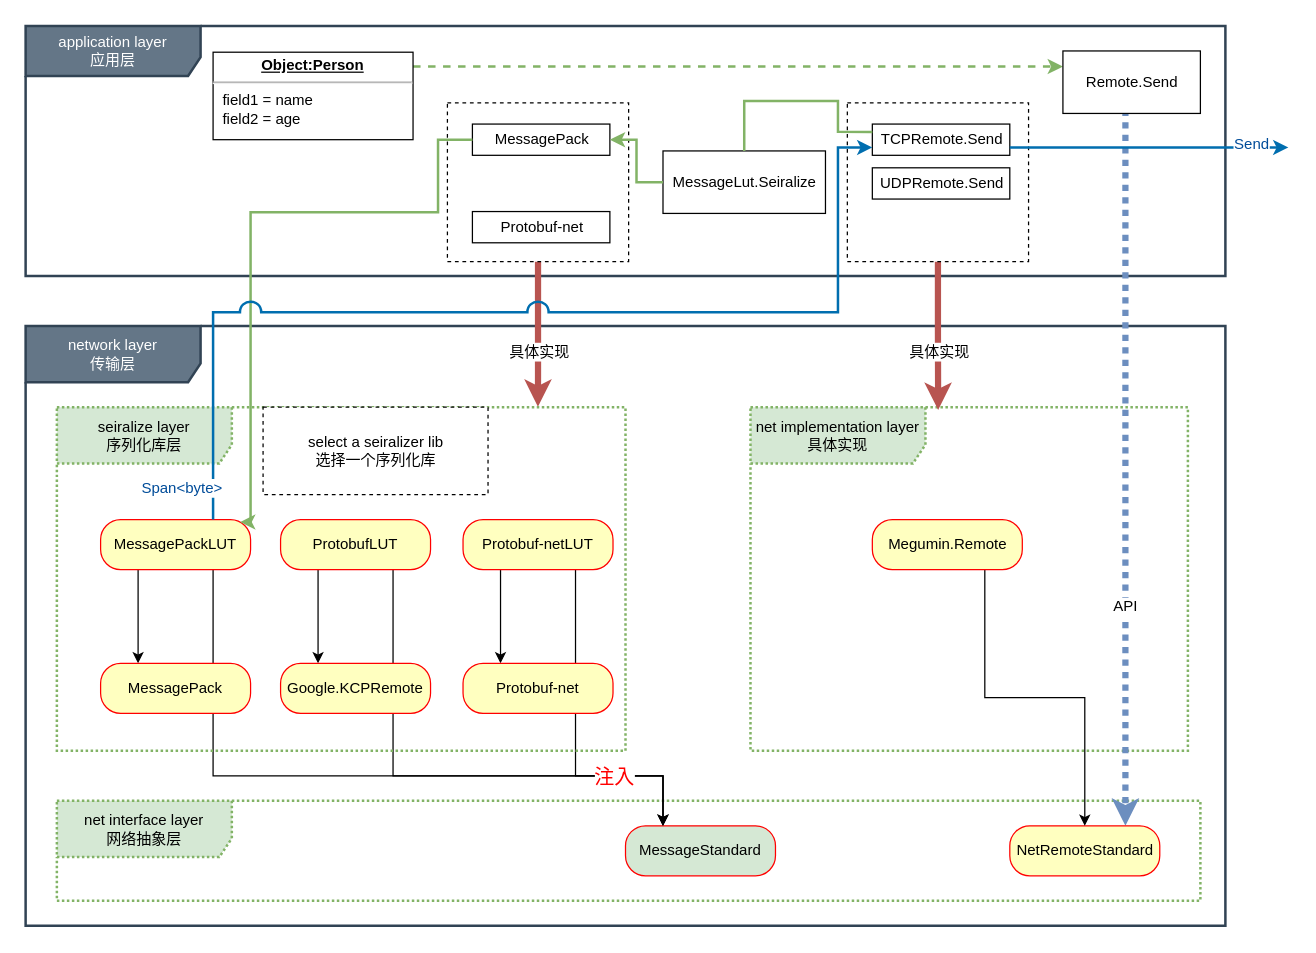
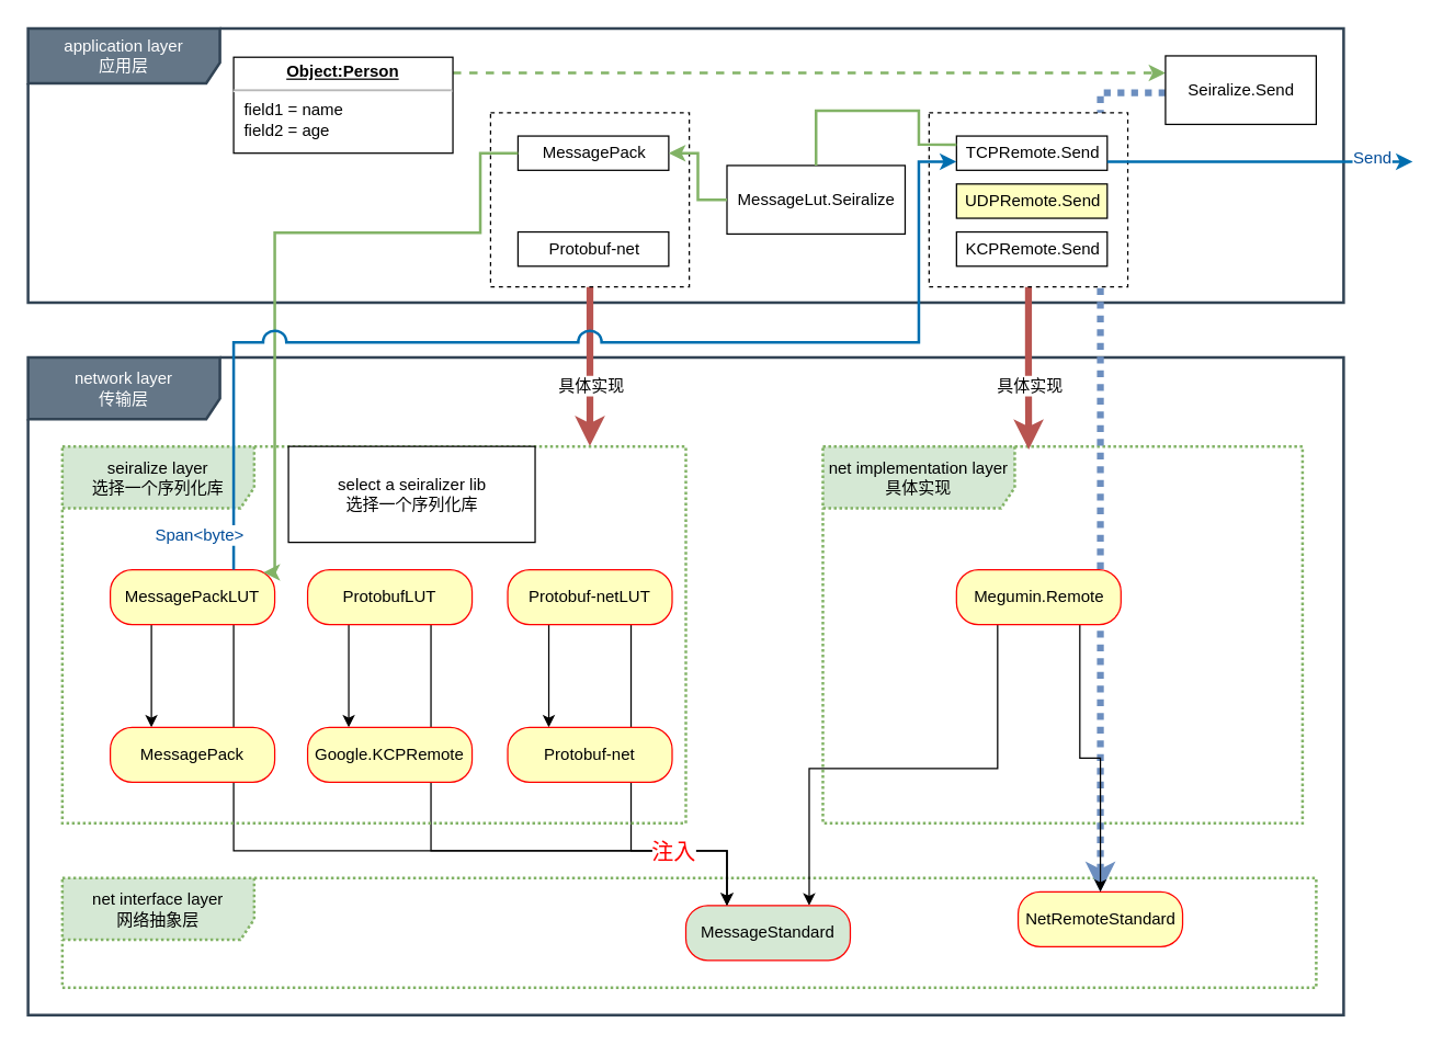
  <mxCell id="0" />
  <mxCell id="1" parent="0" />
  <mxCell id="2" value="network layer&lt;br&gt;传输层" style="shape=umlFrame;whiteSpace=wrap;html=1;width=140;height=45;fillColor=#647687;strokeColor=#314354;fontColor=#ffffff;strokeWidth=2;" parent="1" vertex="1"><mxGeometry x="20" y="260" width="960" height="480" as="geometry" /></mxCell>
  <mxCell id="3" value="net interface layer&lt;br&gt;网络抽象层&lt;br&gt;" style="shape=umlFrame;whiteSpace=wrap;html=1;width=140;height=45;dashed=1;strokeColor=#82b366;fillColor=#d5e8d4;strokeWidth=2;dashPattern=1 1;" parent="1" vertex="1"><mxGeometry x="45" y="640" width="915" height="80" as="geometry" /></mxCell>
  <mxCell id="4" value="net implementation layer&lt;br&gt;具体实现" style="shape=umlFrame;whiteSpace=wrap;html=1;width=140;height=45;dashed=1;strokeColor=#82b366;fillColor=#d5e8d4;strokeWidth=2;dashPattern=1 1;" parent="1" vertex="1"><mxGeometry x="600" y="325" width="350" height="275" as="geometry" /></mxCell>
  <mxCell id="5" value="application layer&lt;br&gt;应用层&lt;br&gt;" style="shape=umlFrame;whiteSpace=wrap;html=1;width=140;height=40;fillColor=#647687;strokeColor=#314354;fontColor=#ffffff;strokeWidth=2;" parent="1" vertex="1"><mxGeometry x="20" y="20" width="960" height="200" as="geometry" /></mxCell>
  <mxCell id="6" style="edgeStyle=orthogonalEdgeStyle;rounded=0;jumpStyle=arc;jumpSize=15;html=1;shadow=0;jettySize=auto;orthogonalLoop=1;strokeWidth=5;dashed=1;dashPattern=1 1;strokeColor=#6c8ebf;fillColor=#dae8fc;" parent="1" target="8" edge="1"><mxGeometry relative="1" as="geometry"><Array as="points"><mxPoint x="900" y="67" /></Array><mxPoint x="900" y="67" as="sourcePoint" /></mxGeometry></mxCell>
  <mxCell id="7" value="API" style="text;html=1;resizable=0;points=[];align=center;verticalAlign=middle;labelBackgroundColor=#ffffff;" parent="6" vertex="1" connectable="0"><mxGeometry x="0.406" y="-1" relative="1" as="geometry"><mxPoint as="offset" /></mxGeometry></mxCell>
- <mxCell id="8" value="NetRemoteStandard" style="rounded=1;whiteSpace=wrap;html=1;arcSize=40;fontColor=#000000;fillColor=#ffffc0;strokeColor=#ff0000;" parent="1" vertex="1"><mxGeometry x="807.5" y="660" width="120" height="40" as="geometry" /></mxCell>
+ <mxCell id="8" value="NetRemoteStandard" style="rounded=1;whiteSpace=wrap;html=1;arcSize=40;fontColor=#000000;fillColor=#ffffc0;strokeColor=#ff0000;" parent="1" vertex="1"><mxGeometry x="742.5" y="650" width="120" height="40" as="geometry" /></mxCell>
  <mxCell id="9" style="edgeStyle=orthogonalEdgeStyle;rounded=0;html=1;jettySize=auto;orthogonalLoop=1;strokeColor=#b85450;strokeWidth=5;fillColor=#f8cecc;exitX=0.5;exitY=1;exitDx=0;exitDy=0;entryX=0.429;entryY=0.008;entryDx=0;entryDy=0;entryPerimeter=0;" parent="1" source="35" target="4" edge="1"><mxGeometry relative="1" as="geometry"><mxPoint x="750" y="220" as="sourcePoint" /><mxPoint x="750" y="310" as="targetPoint" /><Array as="points" /></mxGeometry></mxCell>
  <mxCell id="10" value="具体实现" style="text;html=1;resizable=0;points=[];align=center;verticalAlign=middle;labelBackgroundColor=#ffffff;" parent="9" vertex="1" connectable="0"><mxGeometry x="-0.352" y="-2" relative="1" as="geometry"><mxPoint x="2" y="33" as="offset" /></mxGeometry></mxCell>
  <mxCell id="11" style="edgeStyle=orthogonalEdgeStyle;rounded=0;html=1;exitX=0.75;exitY=1;exitDx=0;exitDy=0;entryX=0.5;entryY=0;entryDx=0;entryDy=0;jettySize=auto;orthogonalLoop=1;" parent="1" source="13" target="8" edge="1"><mxGeometry relative="1" as="geometry" /></mxCell>
+ <mxCell id="12" style="edgeStyle=orthogonalEdgeStyle;rounded=0;orthogonalLoop=1;jettySize=auto;html=1;entryX=0.75;entryY=0;entryDx=0;entryDy=0;exitX=0.25;exitY=1;exitDx=0;exitDy=0;" edge="1" parent="1" source="13" target="14"><mxGeometry relative="1" as="geometry"><Array as="points"><mxPoint x="728" y="560" /><mxPoint x="590" y="560" /></Array></mxGeometry></mxCell>
  <mxCell id="13" value="Megumin.Remote" style="rounded=1;whiteSpace=wrap;html=1;arcSize=40;fontColor=#000000;fillColor=#ffffc0;strokeColor=#ff0000;" parent="1" vertex="1"><mxGeometry x="697.5" y="415" width="120" height="40" as="geometry" /></mxCell>
  <mxCell id="14" value="MessageStandard" style="rounded=1;whiteSpace=wrap;html=1;arcSize=40;fontColor=#000000;fillColor=#d5e8d4;strokeColor=#ff0000;" parent="1" vertex="1"><mxGeometry x="500" y="660" width="120" height="40" as="geometry" /></mxCell>
  <mxCell id="15" style="edgeStyle=orthogonalEdgeStyle;rounded=0;html=1;exitX=0.25;exitY=1;exitDx=0;exitDy=0;entryX=0.25;entryY=0;entryDx=0;entryDy=0;jettySize=auto;orthogonalLoop=1;" parent="1" source="17" target="28" edge="1"><mxGeometry relative="1" as="geometry" /></mxCell>
  <mxCell id="16" style="edgeStyle=orthogonalEdgeStyle;rounded=0;html=1;exitX=0.75;exitY=1;exitDx=0;exitDy=0;entryX=0.25;entryY=0;entryDx=0;entryDy=0;jettySize=auto;orthogonalLoop=1;" parent="1" source="17" target="14" edge="1"><mxGeometry relative="1" as="geometry"><Array as="points"><mxPoint x="170" y="620" /><mxPoint x="530" y="620" /></Array></mxGeometry></mxCell>
  <mxCell id="17" value="MessagePackLUT" style="rounded=1;whiteSpace=wrap;html=1;arcSize=40;fontColor=#000000;fillColor=#ffffc0;strokeColor=#ff0000;" parent="1" vertex="1"><mxGeometry x="80" y="415" width="120" height="40" as="geometry" /></mxCell>
  <mxCell id="18" style="edgeStyle=orthogonalEdgeStyle;rounded=0;html=1;exitX=0.25;exitY=1;exitDx=0;exitDy=0;entryX=0.25;entryY=0;entryDx=0;entryDy=0;jettySize=auto;orthogonalLoop=1;" parent="1" source="20" target="50" edge="1"><mxGeometry relative="1" as="geometry" /></mxCell>
  <mxCell id="19" style="edgeStyle=orthogonalEdgeStyle;rounded=0;html=1;exitX=0.75;exitY=1;exitDx=0;exitDy=0;jettySize=auto;orthogonalLoop=1;entryX=0.25;entryY=0;entryDx=0;entryDy=0;" parent="1" source="20" target="14" edge="1"><mxGeometry relative="1" as="geometry"><mxPoint x="480" y="660" as="targetPoint" /><Array as="points"><mxPoint x="460" y="620" /><mxPoint x="530" y="620" /></Array></mxGeometry></mxCell>
  <mxCell id="20" value="Protobuf-netLUT" style="rounded=1;whiteSpace=wrap;html=1;arcSize=40;fontColor=#000000;fillColor=#ffffc0;strokeColor=#ff0000;" parent="1" vertex="1"><mxGeometry x="370" y="415" width="120" height="40" as="geometry" /></mxCell>
  <mxCell id="21" style="edgeStyle=orthogonalEdgeStyle;rounded=0;html=1;exitX=0.25;exitY=1;exitDx=0;exitDy=0;entryX=0.25;entryY=0;entryDx=0;entryDy=0;jettySize=auto;orthogonalLoop=1;" parent="1" source="24" target="51" edge="1"><mxGeometry relative="1" as="geometry" /></mxCell>
  <mxCell id="22" style="edgeStyle=orthogonalEdgeStyle;rounded=0;html=1;exitX=0.75;exitY=1;exitDx=0;exitDy=0;jettySize=auto;orthogonalLoop=1;entryX=0.25;entryY=0;entryDx=0;entryDy=0;" parent="1" source="24" target="14" edge="1"><mxGeometry relative="1" as="geometry"><mxPoint x="480" y="660" as="targetPoint" /><Array as="points"><mxPoint x="314" y="620" /><mxPoint x="530" y="620" /></Array></mxGeometry></mxCell>
  <mxCell id="23" value="注入" style="edgeLabel;html=1;align=center;verticalAlign=middle;resizable=0;points=[];fontSize=16;fontColor=#FF0000;" vertex="1" connectable="0" parent="22"><mxGeometry x="0.634" relative="1" as="geometry"><mxPoint x="-3" as="offset" /></mxGeometry></mxCell>
  <mxCell id="24" value="ProtobufLUT" style="rounded=1;whiteSpace=wrap;html=1;arcSize=40;fontColor=#000000;fillColor=#ffffc0;strokeColor=#ff0000;" parent="1" vertex="1"><mxGeometry x="224" y="415" width="120" height="40" as="geometry" /></mxCell>
  <mxCell id="25" style="edgeStyle=orthogonalEdgeStyle;rounded=0;html=1;jettySize=auto;orthogonalLoop=1;strokeWidth=5;fillColor=#f8cecc;strokeColor=#b85450;exitX=0.5;exitY=1;exitDx=0;exitDy=0;entryX=0.846;entryY=-0.001;entryDx=0;entryDy=0;entryPerimeter=0;" parent="1" source="40" target="27" edge="1"><mxGeometry relative="1" as="geometry"><Array as="points"><mxPoint x="430" y="300" /><mxPoint x="430" y="300" /></Array><mxPoint x="283" y="195" as="sourcePoint" /><mxPoint x="480" y="300" as="targetPoint" /></mxGeometry></mxCell>
  <mxCell id="26" value="具体实现" style="text;html=1;resizable=0;points=[];align=center;verticalAlign=middle;labelBackgroundColor=#ffffff;" parent="25" vertex="1" connectable="0"><mxGeometry x="-0.298" y="-2" relative="1" as="geometry"><mxPoint x="2" y="30.5" as="offset" /></mxGeometry></mxCell>
- <mxCell id="27" value="seiralize layer&lt;br&gt;序列化库层&lt;br&gt;" style="shape=umlFrame;whiteSpace=wrap;html=1;width=140;height=45;dashed=1;fillColor=#d5e8d4;strokeColor=#82b366;strokeWidth=2;dashPattern=1 1;" parent="1" vertex="1"><mxGeometry x="45" y="325" width="455" height="275" as="geometry" /></mxCell>
+ <mxCell id="27" value="seiralize layer&lt;br&gt;选择一个序列化库&lt;br&gt;" style="shape=umlFrame;whiteSpace=wrap;html=1;width=140;height=45;dashed=1;fillColor=#d5e8d4;strokeColor=#82b366;strokeWidth=2;dashPattern=1 1;" parent="1" vertex="1"><mxGeometry x="45" y="325" width="455" height="275" as="geometry" /></mxCell>
  <mxCell id="28" value="MessagePack" style="rounded=1;whiteSpace=wrap;html=1;arcSize=40;fontColor=#000000;fillColor=#ffffc0;strokeColor=#ff0000;" parent="1" vertex="1"><mxGeometry x="80" y="530" width="120" height="40" as="geometry" /></mxCell>
- <mxCell id="29" value="select a seiralizer lib&lt;br&gt;选择一个序列化库&lt;br&gt;" style="html=1;dashed=1;" parent="1" vertex="1"><mxGeometry x="210" y="325" width="180" height="70" as="geometry" /></mxCell>
+ <mxCell id="29" value="select a seiralizer lib&lt;br&gt;选择一个序列化库&lt;br&gt;" style="html=1;" parent="1" vertex="1"><mxGeometry x="210" y="325" width="180" height="70" as="geometry" /></mxCell>
  <mxCell id="30" style="edgeStyle=orthogonalEdgeStyle;rounded=0;jumpStyle=arc;jumpSize=15;html=1;shadow=0;jettySize=auto;orthogonalLoop=1;strokeWidth=2;fillColor=#d5e8d4;strokeColor=#82b366;dashed=1;entryX=0;entryY=0.25;entryDx=0;entryDy=0;" parent="1" source="31" target="32" edge="1"><mxGeometry relative="1" as="geometry"><Array as="points"><mxPoint x="520" y="53" /></Array><mxPoint x="820" y="52" as="targetPoint" /></mxGeometry></mxCell>
  <mxCell id="31" value="&lt;p style=&quot;margin: 0px ; margin-top: 4px ; text-align: center ; text-decoration: underline&quot;&gt;&lt;b&gt;Object:Person&lt;/b&gt;&lt;/p&gt;&lt;hr&gt;&lt;p style=&quot;margin: 0px ; margin-left: 8px&quot;&gt;field1 = name&lt;br&gt;field2 = age&lt;br&gt;&lt;/p&gt;" style="verticalAlign=top;align=left;overflow=fill;fontSize=12;fontFamily=Helvetica;html=1;" parent="1" vertex="1"><mxGeometry x="170" y="41" width="160" height="70" as="geometry" /></mxCell>
- <mxCell id="32" value="Remote.Send&lt;br&gt;" style="html=1;" parent="1" vertex="1"><mxGeometry x="850" y="40" width="110" height="50" as="geometry" /></mxCell>
+ <mxCell id="32" value="Seiralize.Send&lt;br&gt;" style="html=1;" parent="1" vertex="1"><mxGeometry x="850" y="40" width="110" height="50" as="geometry" /></mxCell>
  <mxCell id="33" value="MessageLut.Seiralize" style="html=1;" parent="1" vertex="1"><mxGeometry x="530" y="120" width="130" height="50" as="geometry" /></mxCell>
  <mxCell id="34" value="" style="group" parent="1" vertex="1" connectable="0"><mxGeometry x="677.5" y="81.5" width="145" height="127" as="geometry" /></mxCell>
  <mxCell id="35" value="" style="rounded=0;whiteSpace=wrap;html=1;dashed=1;" parent="34" vertex="1"><mxGeometry width="145" height="127" as="geometry" /></mxCell>
  <mxCell id="36" value="TCPRemote.Send&lt;br&gt;" style="html=1;" parent="34" vertex="1"><mxGeometry x="20" y="17" width="110" height="25" as="geometry" /></mxCell>
- <mxCell id="37" value="UDPRemote.Send&lt;br&gt;" style="html=1;" parent="34" vertex="1"><mxGeometry x="20" y="52" width="110" height="25" as="geometry" /></mxCell>
+ <mxCell id="37" value="UDPRemote.Send&lt;br&gt;" style="html=1;fillColor=#ffffc0;" parent="34" vertex="1"><mxGeometry x="20" y="52" width="110" height="25" as="geometry" /></mxCell>
+ <mxCell id="38" value="KCPRemote.Send&lt;br&gt;" style="html=1;" parent="34" vertex="1"><mxGeometry x="20" y="87" width="110" height="25" as="geometry" /></mxCell>
  <mxCell id="39" value="" style="group" parent="1" vertex="1" connectable="0"><mxGeometry x="357.5" y="81.5" width="145" height="127" as="geometry" /></mxCell>
  <mxCell id="40" value="" style="rounded=0;whiteSpace=wrap;html=1;dashed=1;" parent="39" vertex="1"><mxGeometry width="145" height="127" as="geometry" /></mxCell>
  <mxCell id="41" value="MessagePack" style="html=1;" parent="39" vertex="1"><mxGeometry x="20" y="17" width="110" height="25" as="geometry" /></mxCell>
  <mxCell id="42" value="Protobuf-net&lt;br&gt;" style="html=1;" parent="39" vertex="1"><mxGeometry x="20" y="87" width="110" height="25" as="geometry" /></mxCell>
  <mxCell id="43" style="edgeStyle=orthogonalEdgeStyle;rounded=0;html=1;exitX=0;exitY=0.5;exitDx=0;exitDy=0;endArrow=classic;jettySize=auto;orthogonalLoop=1;strokeColor=#82b366;shadow=0;strokeWidth=2;fillColor=#d5e8d4;" parent="1" source="33" target="41" edge="1"><mxGeometry relative="1" as="geometry" /></mxCell>
  <mxCell id="44" style="edgeStyle=orthogonalEdgeStyle;rounded=0;html=1;exitX=0;exitY=0.5;exitDx=0;exitDy=0;endArrow=classic;jettySize=auto;orthogonalLoop=1;strokeColor=#82b366;shadow=0;strokeWidth=2;fillColor=#d5e8d4;entryX=0.93;entryY=0.048;entryDx=0;entryDy=0;entryPerimeter=0;" parent="1" source="41" target="17" edge="1"><mxGeometry relative="1" as="geometry"><mxPoint x="220" y="410" as="targetPoint" /><Array as="points"><mxPoint x="350" y="111" /><mxPoint x="350" y="169" /><mxPoint x="200" y="169" /><mxPoint x="200" y="417" /></Array></mxGeometry></mxCell>
  <mxCell id="45" style="edgeStyle=orthogonalEdgeStyle;rounded=0;html=1;exitX=0;exitY=0.25;exitDx=0;exitDy=0;entryX=0.5;entryY=0;entryDx=0;entryDy=0;jettySize=auto;orthogonalLoop=1;shadow=0;strokeColor=#82b366;strokeWidth=2;fillColor=#d5e8d4;endArrow=none;" parent="1" source="36" target="33" edge="1"><mxGeometry relative="1" as="geometry"><Array as="points"><mxPoint x="670" y="105" /><mxPoint x="670" y="80" /><mxPoint x="595" y="80" /></Array></mxGeometry></mxCell>
  <mxCell id="46" style="edgeStyle=orthogonalEdgeStyle;rounded=0;jumpStyle=arc;jumpSize=15;html=1;entryX=0;entryY=0.75;shadow=0;jettySize=auto;orthogonalLoop=1;strokeWidth=2;fillColor=#1ba1e2;strokeColor=#006EAF;exitX=0.75;exitY=0;exitDx=0;exitDy=0;entryDx=0;entryDy=0;" parent="1" source="17" target="36" edge="1"><mxGeometry relative="1" as="geometry"><Array as="points"><mxPoint x="170" y="249" /><mxPoint x="670" y="249" /><mxPoint x="670" y="117" /></Array></mxGeometry></mxCell>
  <mxCell id="47" value="Span&amp;lt;byte&amp;gt;" style="text;html=1;resizable=0;points=[];align=center;verticalAlign=middle;labelBackgroundColor=#ffffff;direction=south;rotation=0;fontColor=#004C99;" parent="46" vertex="1" connectable="0"><mxGeometry x="0.105" y="2" relative="1" as="geometry"><mxPoint x="-315.5" y="142" as="offset" /></mxGeometry></mxCell>
  <mxCell id="48" style="edgeStyle=orthogonalEdgeStyle;rounded=0;html=1;exitX=1;exitY=0.75;exitDx=0;exitDy=0;jettySize=auto;orthogonalLoop=1;fontColor=#000000;shadow=0;strokeColor=#006EAF;strokeWidth=2;fillColor=#1ba1e2;" parent="1" source="36" edge="1"><mxGeometry relative="1" as="geometry"><mxPoint x="1030.388" y="117.233" as="targetPoint" /></mxGeometry></mxCell>
  <mxCell id="49" value="Send" style="text;html=1;resizable=0;points=[];align=center;verticalAlign=middle;labelBackgroundColor=#ffffff;fontColor=#004C99;" parent="48" vertex="1" connectable="0"><mxGeometry x="0.702" y="-1" relative="1" as="geometry"><mxPoint x="3" y="-3.5" as="offset" /></mxGeometry></mxCell>
  <mxCell id="50" value="Protobuf-net" style="rounded=1;whiteSpace=wrap;html=1;arcSize=40;fontColor=#000000;fillColor=#ffffc0;strokeColor=#ff0000;" parent="1" vertex="1"><mxGeometry x="370" y="530" width="120" height="40" as="geometry" /></mxCell>
  <mxCell id="51" value="Google.KCPRemote" style="rounded=1;whiteSpace=wrap;html=1;arcSize=40;fontColor=#000000;fillColor=#ffffc0;strokeColor=#ff0000;" parent="1" vertex="1"><mxGeometry x="224" y="530" width="120" height="40" as="geometry" /></mxCell>
